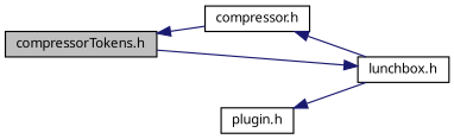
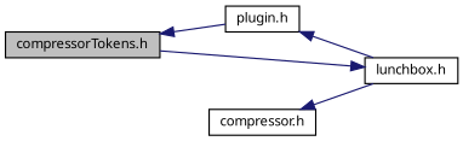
  digraph {
    rankdir=LR
    node [color=black fillcolor=white fontname=Sans fontsize=10 shape=record style=filled]
    edge [color=midnightblue dir=back fontname=Sans fontsize=10 labelfontname=Sans labelfontsize=10 style=solid]
    n1 [fillcolor=grey75 fontcolor=black height=0.2 label="compressorTokens.h" width=0.4]
    n2 [height=0.2 label="compressor.h" width=0.4]
    n3 [height=0.2 label="lunchbox.h" width=0.4]
    n4 [height=0.2 label="plugin.h" width=0.4]
-   n1 -> n2
+   n1 -> n4
    n2 -> n3
    n3 -> n1
    n4 -> n3
  }
